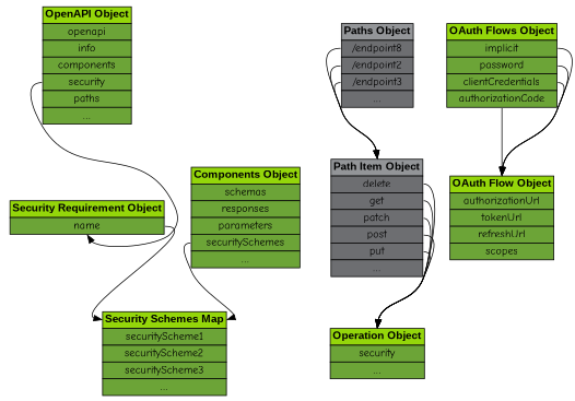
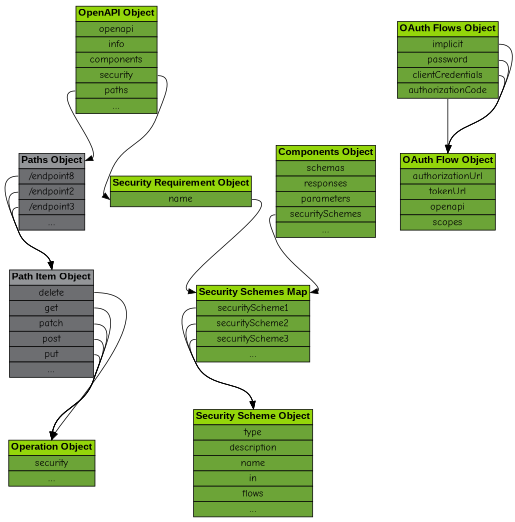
  digraph {
    bgcolor=white
    fontname="Comic Neue"
    rankdir=TB
    node [fontname="Comic Neue" shape=none]
    edge [fontname="Comic Neue" headport=header]
    n1 [label=<<table border="0" cellspacing="0">     <tr><td border="1" bgcolor="#94d60a"><font face="arial"><b>OpenAPI Object</b></font></td></tr>     <tr><td border="1" bgcolor="#6ca437">openapi</td></tr>     <tr><td border="1" bgcolor="#6ca437">info</td></tr>     <tr><td border="1" bgcolor="#6ca437" port="components">components</td></tr>     <tr><td border="1" bgcolor="#6ca437" port="security">security</td></tr>     <tr><td border="1" bgcolor="#6ca437" port="paths">paths</td></tr>     <tr><td border="1" bgcolor="#6ca437">…</td></tr></table>>]
    n2 [label=<<table border="0" cellspacing="0">     <tr><td border="1" bgcolor="#939598" port="header"><font face="arial"><b>Paths Object</b></font></td></tr>     <tr><td border="1" bgcolor="#6d6e71" port="endpoint1">/endpoint8</td></tr>     <tr><td border="1" bgcolor="#6d6e71" port="endpoint2">/endpoint2</td></tr>     <tr><td border="1" bgcolor="#6d6e71" port="endpoint3">/endpoint3</td></tr>     <tr><td border="1" bgcolor="#6d6e71">…</td></tr></table>>]
    n3 [label=<<table border="0" cellspacing="0">     <tr><td border="1" bgcolor="#94d60a" port="header"><font face="arial"><b>Security Requirement Object</b></font></td></tr>     <tr><td border="1" bgcolor="#6ca437" port="name">name</td></tr></table>>]
    n4 [label=<<table border="0" cellspacing="0">     <tr><td border="1" bgcolor="#939598" port="header"><font face="arial"><b>Path Item Object</b></font></td></tr>     <tr><td border="1" bgcolor="#6d6e71" port="delete">delete</td></tr>     <tr><td border="1" bgcolor="#6d6e71" port="get">get</td></tr>     <tr><td border="1" bgcolor="#6d6e71" port="patch">patch</td></tr>     <tr><td border="1" bgcolor="#6d6e71" port="post">post</td></tr>     <tr><td border="1" bgcolor="#6d6e71" port="put">put</td></tr>     <tr><td border="1" bgcolor="#6d6e71">…</td></tr></table>>]
    n5 [label=<<table border="0" cellspacing="0">     <tr><td border="1" bgcolor="#94d60a" port="header"><font face="arial"><b>Security Schemes Map</b></font></td></tr>     <tr><td border="1" bgcolor="#6ca437" port="securityScheme1">securityScheme1</td></tr>     <tr><td border="1" bgcolor="#6ca437" port="securityScheme2">securityScheme2</td></tr>     <tr><td border="1" bgcolor="#6ca437" port="securityScheme3">securityScheme3</td></tr>     <tr><td border="1" bgcolor="#6ca437">…</td></tr></table>>]
    n6 [label=<<table border="0" cellspacing="0">     <tr><td border="1" bgcolor="#94d60a" port="header"><font face="arial"><b>Components Object</b></font></td></tr>     <tr><td border="1" bgcolor="#6ca437" port="schemas">schemas</td></tr>     <tr><td border="1" bgcolor="#6ca437" port="responses">responses</td></tr>     <tr><td border="1" bgcolor="#6ca437" port="parameters">parameters</td></tr>     <tr><td border="1" bgcolor="#6ca437" port="securitySchemes">securitySchemes</td></tr>     <tr><td border="1" bgcolor="#6ca437">…</td></tr></table>>]
    n7 [label=<<table border="0" cellspacing="0">     <tr><td border="1" bgcolor="#94d60a" port="header"><font face="arial"><b>Operation Object</b></font></td></tr>     <tr><td border="1" bgcolor="#6ca437" port="security">security</td></tr>     <tr><td border="1" bgcolor="#6ca437">…</td></tr></table>>]
+   n8 [label=<<table border="0" cellspacing="0">     <tr><td border="1" bgcolor="#94d60a" port="header"><font face="arial"><b>Security Scheme Object</b></font></td></tr>     <tr><td border="1" bgcolor="#6ca437">type</td></tr>     <tr><td border="1" bgcolor="#6ca437">description</td></tr>     <tr><td border="1" bgcolor="#6ca437">name</td></tr>     <tr><td border="1" bgcolor="#6ca437">in</td></tr>     <tr><td border="1" bgcolor="#6ca437" port="flows">flows</td></tr>     <tr><td border="1" bgcolor="#6ca437">…</td></tr></table>>]
    n9 [label=<<table border="0" cellspacing="0">     <tr><td border="1" bgcolor="#94d60a" port="header"><font face="arial"><b>OAuth Flows Object</b></font></td></tr>     <tr><td border="1" bgcolor="#6ca437" port="implicit">implicit</td></tr>     <tr><td border="1" bgcolor="#6ca437" port="password">password</td></tr>     <tr><td border="1" bgcolor="#6ca437" port="clientCredentials">clientCredentials</td></tr>     <tr><td border="1" bgcolor="#6ca437" port="authorizationCode">authorizationCode</td></tr></table>>]
-   n10 [label=<<table border="0" cellspacing="0">     <tr><td border="1" bgcolor="#94d60a" port="header"><font face="arial"><b>OAuth Flow Object</b></font></td></tr>     <tr><td border="1" bgcolor="#6ca437">authorizationUrl</td></tr>     <tr><td border="1" bgcolor="#6ca437">tokenUrl</td></tr>     <tr><td border="1" bgcolor="#6ca437">refreshUrl</td></tr>     <tr><td border="1" bgcolor="#6ca437">scopes</td></tr></table>>]
+   n10 [label=<<table border="0" cellspacing="0">     <tr><td border="1" bgcolor="#94d60a" port="header"><font face="arial"><b>OAuth Flow Object</b></font></td></tr>     <tr><td border="1" bgcolor="#6ca437">authorizationUrl</td></tr>     <tr><td border="1" bgcolor="#6ca437">tokenUrl</td></tr>     <tr><td border="1" bgcolor="#6ca437">openapi</td></tr>     <tr><td border="1" bgcolor="#6ca437">scopes</td></tr></table>>]
+   n1 -> n2 [tailport=paths]
    n1 -> n3 [headport=name tailport=security]
    n2 -> n4 [tailport=endpoint1]
    n2 -> n4 [tailport=endpoint2]
    n2 -> n4 [tailport=endpoint3]
    n3 -> n5 [tailport=name]
    n4 -> n7 [tailport=delete]
    n4 -> n7 [tailport=get]
    n4 -> n7 [tailport=patch]
    n4 -> n7 [tailport=post]
    n4 -> n7 [tailport=put]
+   n5 -> n8 [tailport=securityScheme1]
+   n5 -> n8 [tailport=securityScheme2]
+   n5 -> n8 [tailport=securityScheme3]
    n6 -> n5 [tailport=securitySchemes]
    n9 -> n10 [tailport=implicit]
    n9 -> n10 [tailport=password]
    n9 -> n10 [tailport=clientCredentials]
    n9 -> n10 [tailport=authorizationCode]
  }
